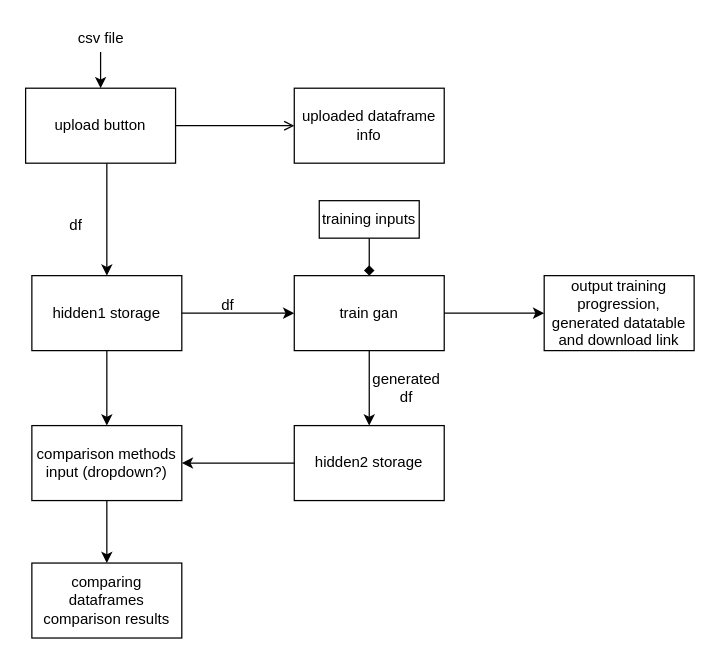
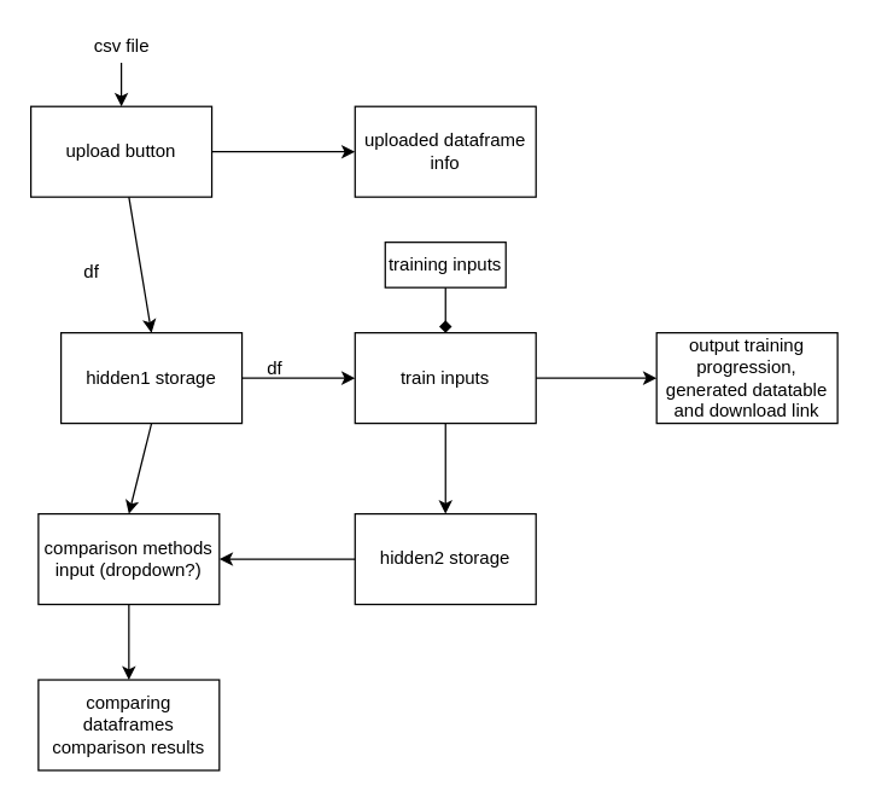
  <mxCell id="0" />
  <mxCell id="1" parent="0" />
  <mxCell id="2" value="upload button" style="rounded=0;whiteSpace=wrap;html=1;" vertex="1" parent="1"><mxGeometry x="20" y="70" width="120" height="60" as="geometry" /></mxCell>
  <mxCell id="3" value="csv file" style="text;html=1;align=center;verticalAlign=middle;resizable=0;points=[];autosize=1;" vertex="1" parent="1"><mxGeometry x="55" y="20" width="50" height="20" as="geometry" /></mxCell>
  <mxCell id="4" value="" style="endArrow=classic;html=1;entryX=0.5;entryY=0;entryDx=0;entryDy=0;" edge="1" parent="1" target="2"><mxGeometry width="50" height="50" relative="1" as="geometry"><mxPoint x="80" y="41" as="sourcePoint" /><mxPoint x="244" y="100" as="targetPoint" /></mxGeometry></mxCell>
- <mxCell id="5" value="hidden1 storage" style="rounded=0;whiteSpace=wrap;html=1;" vertex="1" parent="1"><mxGeometry x="25" y="220" width="120" height="60" as="geometry" /></mxCell>
+ <mxCell id="5" value="hidden1 storage" style="rounded=0;whiteSpace=wrap;html=1;" vertex="1" parent="1"><mxGeometry x="40" y="220" width="120" height="60" as="geometry" /></mxCell>
  <mxCell id="6" value="" style="endArrow=classic;html=1;entryX=0.5;entryY=0;entryDx=0;entryDy=0;" edge="1" parent="1" target="5"><mxGeometry width="50" height="50" relative="1" as="geometry"><mxPoint x="85" y="130" as="sourcePoint" /><mxPoint x="75" y="300" as="targetPoint" /><Array as="points"><mxPoint x="85" y="130" /></Array></mxGeometry></mxCell>
- <mxCell id="7" value="train gan" style="rounded=0;whiteSpace=wrap;html=1;" vertex="1" parent="1"><mxGeometry x="235" y="220" width="120" height="60" as="geometry" /></mxCell>
+ <mxCell id="7" value="train inputs" style="rounded=0;whiteSpace=wrap;html=1;" vertex="1" parent="1"><mxGeometry x="235" y="220" width="120" height="60" as="geometry" /></mxCell>
  <mxCell id="8" value="df" style="text;html=1;align=center;verticalAlign=middle;resizable=0;points=[];autosize=1;" vertex="1" parent="1"><mxGeometry x="45" y="170" width="30" height="20" as="geometry" /></mxCell>
  <mxCell id="9" value="" style="endArrow=classic;html=1;exitX=1;exitY=0.5;exitDx=0;exitDy=0;entryX=0;entryY=0.5;entryDx=0;entryDy=0;" edge="1" parent="1" source="5" target="7"><mxGeometry width="50" height="50" relative="1" as="geometry"><mxPoint x="25" y="350" as="sourcePoint" /><mxPoint x="75" y="300" as="targetPoint" /></mxGeometry></mxCell>
  <mxCell id="10" value="df" style="text;html=1;" vertex="1" parent="1"><mxGeometry x="175" y="230" width="30" height="20" as="geometry" /></mxCell>
  <mxCell id="11" value="hidden2 storage" style="rounded=0;whiteSpace=wrap;html=1;" vertex="1" parent="1"><mxGeometry x="235" y="340" width="120" height="60" as="geometry" /></mxCell>
  <mxCell id="12" value="" style="endArrow=classic;html=1;exitX=0.5;exitY=1;exitDx=0;exitDy=0;entryX=0.5;entryY=0;entryDx=0;entryDy=0;" edge="1" parent="1" source="7" target="11"><mxGeometry width="50" height="50" relative="1" as="geometry"><mxPoint x="25" y="470" as="sourcePoint" /><mxPoint x="75" y="420" as="targetPoint" /></mxGeometry></mxCell>
- <mxCell id="13" value="generated df" style="text;html=1;strokeColor=none;fillColor=none;align=center;verticalAlign=middle;whiteSpace=wrap;rounded=0;" vertex="1" parent="1"><mxGeometry x="305" y="300" width="40" height="20" as="geometry" /></mxCell>
  <mxCell id="14" value="comparison methods input (dropdown?)" style="rounded=0;whiteSpace=wrap;html=1;" vertex="1" parent="1"><mxGeometry x="25" y="340" width="120" height="60" as="geometry" /></mxCell>
  <mxCell id="15" value="" style="endArrow=classic;html=1;exitX=0.5;exitY=1;exitDx=0;exitDy=0;" edge="1" parent="1" source="5"><mxGeometry width="50" height="50" relative="1" as="geometry"><mxPoint x="25" y="470" as="sourcePoint" /><mxPoint x="85" y="340" as="targetPoint" /></mxGeometry></mxCell>
  <mxCell id="16" value="" style="endArrow=classic;html=1;exitX=0;exitY=0.5;exitDx=0;exitDy=0;entryX=1;entryY=0.5;entryDx=0;entryDy=0;" edge="1" parent="1" source="11" target="14"><mxGeometry width="50" height="50" relative="1" as="geometry"><mxPoint x="95" y="290" as="sourcePoint" /><mxPoint x="95" y="350" as="targetPoint" /></mxGeometry></mxCell>
  <mxCell id="17" value="" style="endArrow=classic;html=1;exitX=1;exitY=0.5;exitDx=0;exitDy=0;" edge="1" parent="1" source="7" target="18"><mxGeometry width="50" height="50" relative="1" as="geometry"><mxPoint x="25" y="470" as="sourcePoint" /><mxPoint x="75" y="420" as="targetPoint" /></mxGeometry></mxCell>
  <mxCell id="18" value="output training progression, generated datatable and download link" style="rounded=0;whiteSpace=wrap;html=1;" vertex="1" parent="1"><mxGeometry x="435" y="220" width="120" height="60" as="geometry" /></mxCell>
  <mxCell id="19" value="&lt;div&gt;comparing dataframes&lt;br&gt;&lt;/div&gt;&lt;div&gt;comparison results&lt;/div&gt;" style="rounded=0;whiteSpace=wrap;html=1;" vertex="1" parent="1"><mxGeometry x="25" y="450" width="120" height="60" as="geometry" /></mxCell>
  <mxCell id="20" value="" style="endArrow=classic;html=1;exitX=0.5;exitY=1;exitDx=0;exitDy=0;" edge="1" parent="1" source="14"><mxGeometry width="50" height="50" relative="1" as="geometry"><mxPoint x="25" y="580" as="sourcePoint" /><mxPoint x="85" y="450" as="targetPoint" /></mxGeometry></mxCell>
- <mxCell id="21" value="" style="endArrow=open;html=1;exitX=1;exitY=0.5;exitDx=0;exitDy=0;entryX=0;entryY=0.5;entryDx=0;entryDy=0;" edge="1" parent="1" source="2" target="22"><mxGeometry width="50" height="50" relative="1" as="geometry"><mxPoint x="210" y="120" as="sourcePoint" /><mxPoint x="210" y="100" as="targetPoint" /></mxGeometry></mxCell>
+ <mxCell id="21" value="" style="endArrow=classic;html=1;exitX=1;exitY=0.5;exitDx=0;exitDy=0;entryX=0;entryY=0.5;entryDx=0;entryDy=0;" edge="1" parent="1" source="2" target="22"><mxGeometry width="50" height="50" relative="1" as="geometry"><mxPoint x="210" y="120" as="sourcePoint" /><mxPoint x="210" y="100" as="targetPoint" /></mxGeometry></mxCell>
  <mxCell id="22" value="uploaded dataframe info" style="rounded=0;whiteSpace=wrap;html=1;" vertex="1" parent="1"><mxGeometry x="235" y="70" width="120" height="60" as="geometry" /></mxCell>
  <mxCell id="23" value="training inputs" style="rounded=0;whiteSpace=wrap;html=1;" vertex="1" parent="1"><mxGeometry x="255" y="160" width="80" height="30" as="geometry" /></mxCell>
  <mxCell id="24" value="" style="endArrow=diamond;html=1;exitX=0.5;exitY=1;exitDx=0;exitDy=0;entryX=0.5;entryY=0;entryDx=0;entryDy=0;" edge="1" parent="1" source="23" target="7"><mxGeometry width="50" height="50" relative="1" as="geometry"><mxPoint x="395" y="150" as="sourcePoint" /><mxPoint x="445" y="100" as="targetPoint" /></mxGeometry></mxCell>
